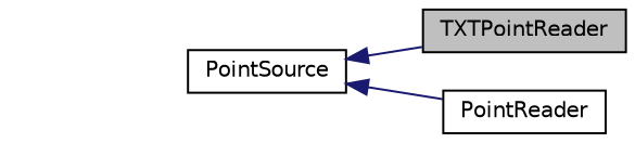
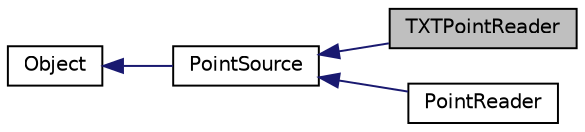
  digraph {
    rankdir=LR
    node [color=black fontname=Helvetica fontsize=10 shape=record]
    edge [color=midnightblue dir=back fontname=Helvetica fontsize=10 labelfontname=Helvetica labelfontsize=10 style=solid]
    n1 [fillcolor=grey75 fontcolor=black height=0.2 label=TXTPointReader style=filled width=0.4]
    n2 [height=0.2 label=PointReader width=0.4]
    n3 [height=0.2 label=PointSource width=0.4]
+   n4 [height=0.2 label=Object width=0.4]
    n3 -> n1
    n3 -> n2
+   n4 -> n3
  }
